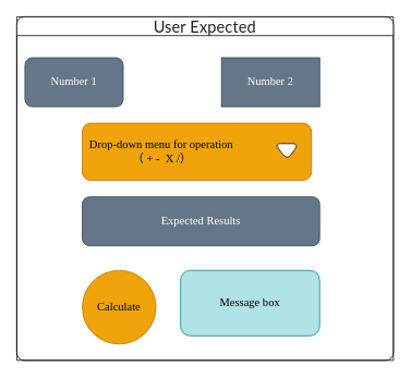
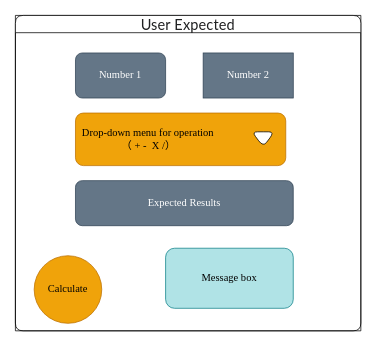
  <mxCell id="0" />
  <mxCell id="1" parent="0" />
  <mxCell id="2" value="" style="swimlane;startSize=0;fontFamily=Comic Sans MS;fontStyle=0;labelBackgroundColor=none;rounded=1;shadow=0;swimlaneLine=1;glass=0;arcSize=16;" vertex="1" parent="1"><mxGeometry x="20" y="20" width="460" height="420" as="geometry" /></mxCell>
- <mxCell id="3" value="&lt;span style=&quot;font-size: 14px; text-align: start;&quot;&gt;Number 1&lt;/span&gt;" style="rounded=1;whiteSpace=wrap;html=1;fontFamily=Comic Sans MS;fontStyle=0;labelBackgroundColor=none;fillColor=#647687;strokeColor=#314354;fontColor=#ffffff;" vertex="1" parent="2"><mxGeometry x="10" y="50" width="120" height="60" as="geometry" /></mxCell>
+ <mxCell id="3" value="&lt;span style=&quot;font-size: 14px; text-align: start;&quot;&gt;Number 1&lt;/span&gt;" style="rounded=1;whiteSpace=wrap;html=1;fontFamily=Comic Sans MS;fontStyle=0;labelBackgroundColor=none;fillColor=#647687;strokeColor=#314354;fontColor=#ffffff;" vertex="1" parent="2"><mxGeometry x="80" y="50" width="120" height="60" as="geometry" /></mxCell>
  <mxCell id="4" value="&lt;span style=&quot;font-size: 14px; text-align: start;&quot;&gt;Number 2&lt;/span&gt;" style="whiteSpace=wrap;html=1;fontFamily=Comic Sans MS;fontStyle=0;labelBackgroundColor=none;fillColor=#647687;strokeColor=#314354;fontColor=#ffffff;rounded=0;" vertex="1" parent="2"><mxGeometry x="250" y="50" width="120" height="60" as="geometry" /></mxCell>
  <mxCell id="5" value="&lt;span style=&quot;font-size: 14px; text-align: start;&quot;&gt;Expected Results&lt;/span&gt;" style="rounded=1;whiteSpace=wrap;html=1;fontFamily=Comic Sans MS;fontStyle=0;labelBackgroundColor=none;fillColor=#647687;strokeColor=#314354;fontColor=#ffffff;" vertex="1" parent="2"><mxGeometry x="80" y="220" width="290" height="60" as="geometry" /></mxCell>
- <mxCell id="6" value="&lt;meta charset=&quot;utf-8&quot;&gt;&lt;span style=&quot;color: rgb(0, 0, 0); font-size: 14px; font-style: normal; font-variant-ligatures: normal; font-variant-caps: normal; letter-spacing: normal; orphans: 2; text-align: start; text-indent: 0px; text-transform: none; widows: 2; word-spacing: 0px; -webkit-text-stroke-width: 0px; text-decoration-thickness: initial; text-decoration-style: initial; text-decoration-color: initial; float: none; display: inline !important;&quot;&gt;Calculate&lt;/span&gt;" style="ellipse;whiteSpace=wrap;html=1;aspect=fixed;fontFamily=Comic Sans MS;fontStyle=0;labelBackgroundColor=none;rounded=1;fillColor=#f0a30a;strokeColor=#BD7000;fontColor=#000000;" vertex="1" parent="2"><mxGeometry x="80" y="310" width="90" height="90" as="geometry" /></mxCell>
+ <mxCell id="6" value="&lt;meta charset=&quot;utf-8&quot;&gt;&lt;span style=&quot;color: rgb(0, 0, 0); font-size: 14px; font-style: normal; font-variant-ligatures: normal; font-variant-caps: normal; letter-spacing: normal; orphans: 2; text-align: start; text-indent: 0px; text-transform: none; widows: 2; word-spacing: 0px; -webkit-text-stroke-width: 0px; text-decoration-thickness: initial; text-decoration-style: initial; text-decoration-color: initial; float: none; display: inline !important;&quot;&gt;Calculate&lt;/span&gt;" style="ellipse;whiteSpace=wrap;html=1;aspect=fixed;fontFamily=Comic Sans MS;fontStyle=0;labelBackgroundColor=none;rounded=1;fillColor=#f0a30a;strokeColor=#BD7000;fontColor=#000000;" vertex="1" parent="2"><mxGeometry x="25" y="320" width="90" height="90" as="geometry" /></mxCell>
  <mxCell id="7" value="&lt;meta charset=&quot;utf-8&quot;&gt;&lt;span style=&quot;color: rgb(0, 0, 0); font-size: 14px; font-style: normal; font-variant-ligatures: normal; font-variant-caps: normal; letter-spacing: normal; orphans: 2; text-align: start; text-indent: 0px; text-transform: none; widows: 2; word-spacing: 0px; -webkit-text-stroke-width: 0px; text-decoration-thickness: initial; text-decoration-style: initial; text-decoration-color: initial; float: none; display: inline !important;&quot;&gt;Message box&lt;/span&gt;" style="rounded=1;whiteSpace=wrap;html=1;fontFamily=Comic Sans MS;fontStyle=0;labelBackgroundColor=none;fillColor=#b0e3e6;strokeColor=#0e8088;" vertex="1" parent="2"><mxGeometry x="200" y="310" width="170" height="80" as="geometry" /></mxCell>
  <mxCell id="8" value="&lt;span style=&quot;font-size: 14px;&quot;&gt;&amp;nbsp; Drop-down menu for operation&lt;br&gt;&amp;nbsp; &amp;nbsp; &amp;nbsp; &amp;nbsp; &amp;nbsp; &amp;nbsp; &amp;nbsp; &amp;nbsp; &amp;nbsp;（ + -&amp;nbsp; X /）&lt;br&gt;&lt;/span&gt;" style="html=1;whiteSpace=wrap;container=1;recursiveResize=0;collapsible=0;align=left;fontFamily=Comic Sans MS;fontStyle=0;labelBackgroundColor=none;rounded=1;fillColor=#f0a30a;strokeColor=#BD7000;fontColor=#000000;" vertex="1" parent="2"><mxGeometry x="80" y="130" width="280" height="70" as="geometry" /></mxCell>
  <mxCell id="9" value="" style="triangle;html=1;whiteSpace=wrap;rotation=90;fontFamily=Comic Sans MS;fontStyle=0;labelBackgroundColor=none;rounded=1;" vertex="1" parent="8"><mxGeometry x="240" y="20" width="20" height="30" as="geometry" /></mxCell>
  <mxCell id="10" value="&lt;span style=&quot;font-weight: 400; text-align: start; font-size: 14.5pt; font-family: Lato, sans-serif; color: rgb(32, 33, 34); letter-spacing: 0.15pt;&quot;&gt;User Expected&lt;/span&gt;&lt;span style=&quot;font-size: medium; font-weight: 400; text-align: start;&quot;&gt;&lt;/span&gt;" style="swimlane;whiteSpace=wrap;html=1;rounded=1;shadow=0;glass=0;sketch=0;" vertex="1" parent="2"><mxGeometry width="460" height="420" as="geometry" /></mxCell>
